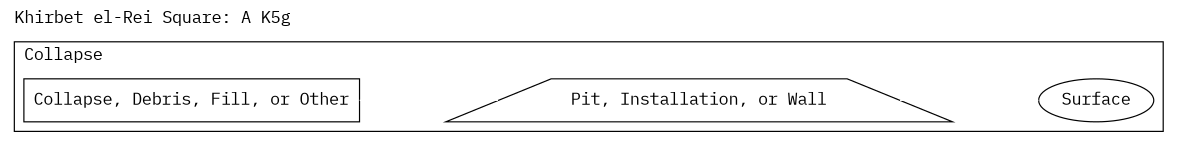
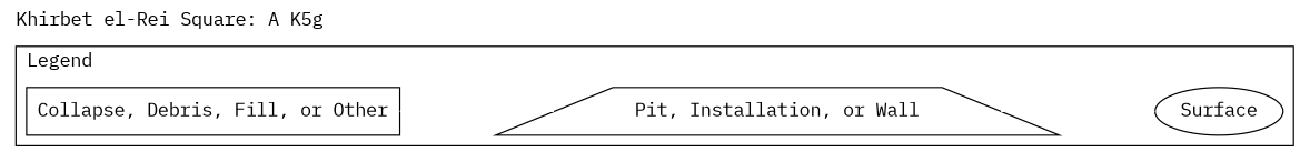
  graph {
    label="Khirbet el-Rei Square: A K5g"
    labeljust=l
    labelloc=top
    newrank=true
    ranksep=1
    splines=ortho
    rankdir=LR
    fontname="IBM Plex Mono"
    node [fontname="IBM Plex Mono"]
    edge [color=white fontname="IBM Plex Mono"]
    n1 [label="Collapse, Debris, Fill, or Other" shape=box]
    n2 [label="Pit, Installation, or Wall" shape=trapezium]
    n3 [label=Surface shape=oval]
    subgraph cluster_1 {
-     label=Collapse
+     label=Legend
      n1
      n2
      n3
    }
    n1 -- n2
    n2 -- n3
  }
